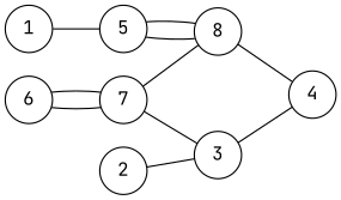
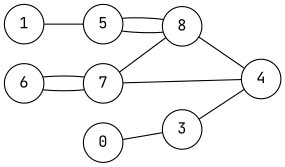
  graph {
    fontname="JetBrains Mono"
    rankdir=LR
    node [fontname="JetBrains Mono" shape=circle]
    edge [fontname="JetBrains Mono"]
    1
    5
-   2
+   2 [label=0]
    3
    8
    4
    6
    7
    1 -- 5
    5 -- 8
    2 -- 3
    3 -- 4
    8 -- 5
    8 -- 4
    6 -- 7
    6 -- 7
-   7 -- 3
+   7 -- 4
    7 -- 8
  }
